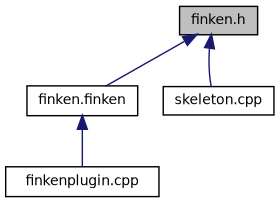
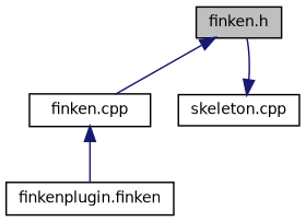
  digraph {
    node [color=black fillcolor=white fontname=Helvetica fontsize=10 shape=record style=filled]
    edge [color=midnightblue dir=back fontname=Helvetica fontsize=10 labelfontname=Helvetica labelfontsize=10 style=solid]
    n1 [fillcolor=grey75 fontcolor=black height=0.2 label="finken.h" width=0.4]
-   n2 [height=0.2 label="finken.finken" width=0.4]
+   n2 [height=0.2 label="finken.cpp" width=0.4]
    n3 [height=0.2 label="skeleton.cpp" width=0.4]
-   n4 [height=0.2 label="finkenplugin.cpp" width=0.4]
+   n4 [height=0.2 label="finkenplugin.finken" width=0.4]
    n1 -> n2
-   n1 -> n3
+   n3 -> n1
    n2 -> n4
  }
